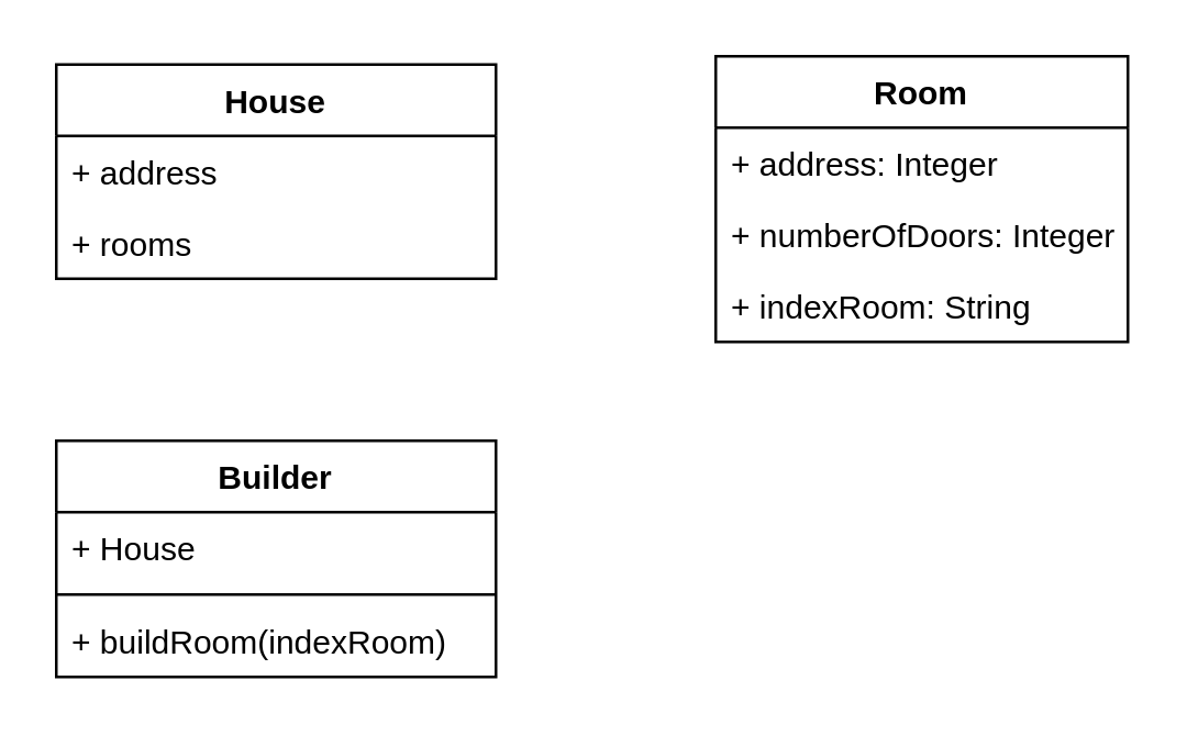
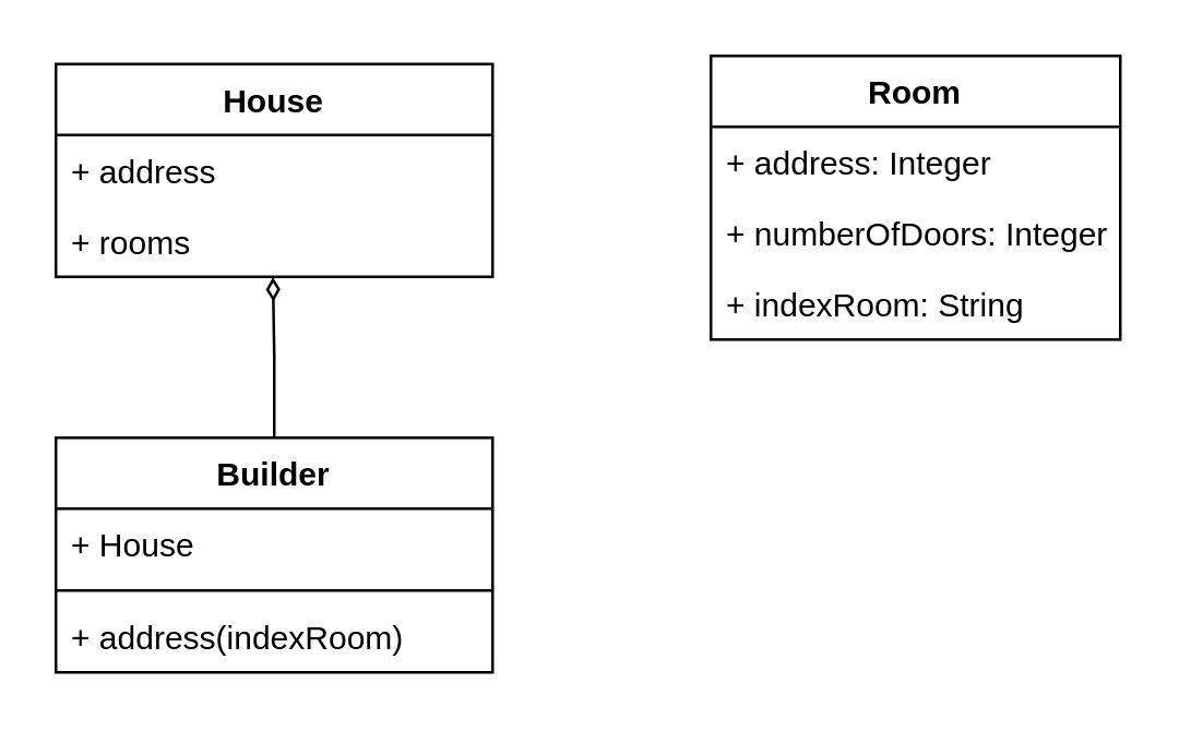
  <mxCell id="0" />
  <mxCell id="1" parent="0" />
  <mxCell id="2" value="House" style="swimlane;fontStyle=1;align=center;verticalAlign=top;childLayout=stackLayout;horizontal=1;startSize=26;horizontalStack=0;resizeParent=1;resizeParentMax=0;resizeLast=0;collapsible=1;marginBottom=0;" vertex="1" parent="1"><mxGeometry x="20" y="23" width="160" height="78" as="geometry" /></mxCell>
  <mxCell id="3" value="+ address" style="text;strokeColor=none;fillColor=none;align=left;verticalAlign=top;spacingLeft=4;spacingRight=4;overflow=hidden;rotatable=0;points=[[0,0.5],[1,0.5]];portConstraint=eastwest;" vertex="1" parent="2"><mxGeometry y="26" width="160" height="26" as="geometry" /></mxCell>
  <mxCell id="4" value="+ rooms" style="text;strokeColor=none;fillColor=none;align=left;verticalAlign=top;spacingLeft=4;spacingRight=4;overflow=hidden;rotatable=0;points=[[0,0.5],[1,0.5]];portConstraint=eastwest;" vertex="1" parent="2"><mxGeometry y="52" width="160" height="26" as="geometry" /></mxCell>
  <mxCell id="5" value="Room" style="swimlane;fontStyle=1;childLayout=stackLayout;horizontal=1;startSize=26;fillColor=none;horizontalStack=0;resizeParent=1;resizeParentMax=0;resizeLast=0;collapsible=1;marginBottom=0;" vertex="1" parent="1"><mxGeometry x="260" y="20" width="150" height="104" as="geometry" /></mxCell>
  <mxCell id="6" value="+ address: Integer" style="text;strokeColor=none;fillColor=none;align=left;verticalAlign=top;spacingLeft=4;spacingRight=4;overflow=hidden;rotatable=0;points=[[0,0.5],[1,0.5]];portConstraint=eastwest;" vertex="1" parent="5"><mxGeometry y="26" width="150" height="26" as="geometry" /></mxCell>
  <mxCell id="7" value="+ numberOfDoors: Integer" style="text;strokeColor=none;fillColor=none;align=left;verticalAlign=top;spacingLeft=4;spacingRight=4;overflow=hidden;rotatable=0;points=[[0,0.5],[1,0.5]];portConstraint=eastwest;" vertex="1" parent="5"><mxGeometry y="52" width="150" height="26" as="geometry" /></mxCell>
  <mxCell id="8" value="+ indexRoom: String" style="text;strokeColor=none;fillColor=none;align=left;verticalAlign=top;spacingLeft=4;spacingRight=4;overflow=hidden;rotatable=0;points=[[0,0.5],[1,0.5]];portConstraint=eastwest;" vertex="1" parent="5"><mxGeometry y="78" width="150" height="26" as="geometry" /></mxCell>
+ <mxCell id="9" style="edgeStyle=orthogonalEdgeStyle;rounded=0;jumpSize=6;orthogonalLoop=1;jettySize=auto;html=1;entryX=0.497;entryY=1.005;entryDx=0;entryDy=0;entryPerimeter=0;startArrow=none;startFill=0;endArrow=diamondThin;endFill=0;sourcePerimeterSpacing=0;strokeWidth=1;" edge="1" parent="1" source="10" target="4"><mxGeometry relative="1" as="geometry" /></mxCell>
  <mxCell id="10" value="Builder" style="swimlane;fontStyle=1;align=center;verticalAlign=top;childLayout=stackLayout;horizontal=1;startSize=26;horizontalStack=0;resizeParent=1;resizeParentMax=0;resizeLast=0;collapsible=1;marginBottom=0;" vertex="1" parent="1"><mxGeometry x="20" y="160" width="160" height="86" as="geometry" /></mxCell>
  <mxCell id="11" value="+ House" style="text;strokeColor=none;fillColor=none;align=left;verticalAlign=top;spacingLeft=4;spacingRight=4;overflow=hidden;rotatable=0;points=[[0,0.5],[1,0.5]];portConstraint=eastwest;" vertex="1" parent="10"><mxGeometry y="26" width="160" height="26" as="geometry" /></mxCell>
  <mxCell id="12" value="" style="line;strokeWidth=1;fillColor=none;align=left;verticalAlign=middle;spacingTop=-1;spacingLeft=3;spacingRight=3;rotatable=0;labelPosition=right;points=[];portConstraint=eastwest;" vertex="1" parent="10"><mxGeometry y="52" width="160" height="8" as="geometry" /></mxCell>
- <mxCell id="13" value="+ buildRoom(indexRoom)" style="text;strokeColor=none;fillColor=none;align=left;verticalAlign=top;spacingLeft=4;spacingRight=4;overflow=hidden;rotatable=0;points=[[0,0.5],[1,0.5]];portConstraint=eastwest;" vertex="1" parent="10"><mxGeometry y="60" width="160" height="26" as="geometry" /></mxCell>
+ <mxCell id="13" value="+ address(indexRoom)" style="text;strokeColor=none;fillColor=none;align=left;verticalAlign=top;spacingLeft=4;spacingRight=4;overflow=hidden;rotatable=0;points=[[0,0.5],[1,0.5]];portConstraint=eastwest;" vertex="1" parent="10"><mxGeometry y="60" width="160" height="26" as="geometry" /></mxCell>
